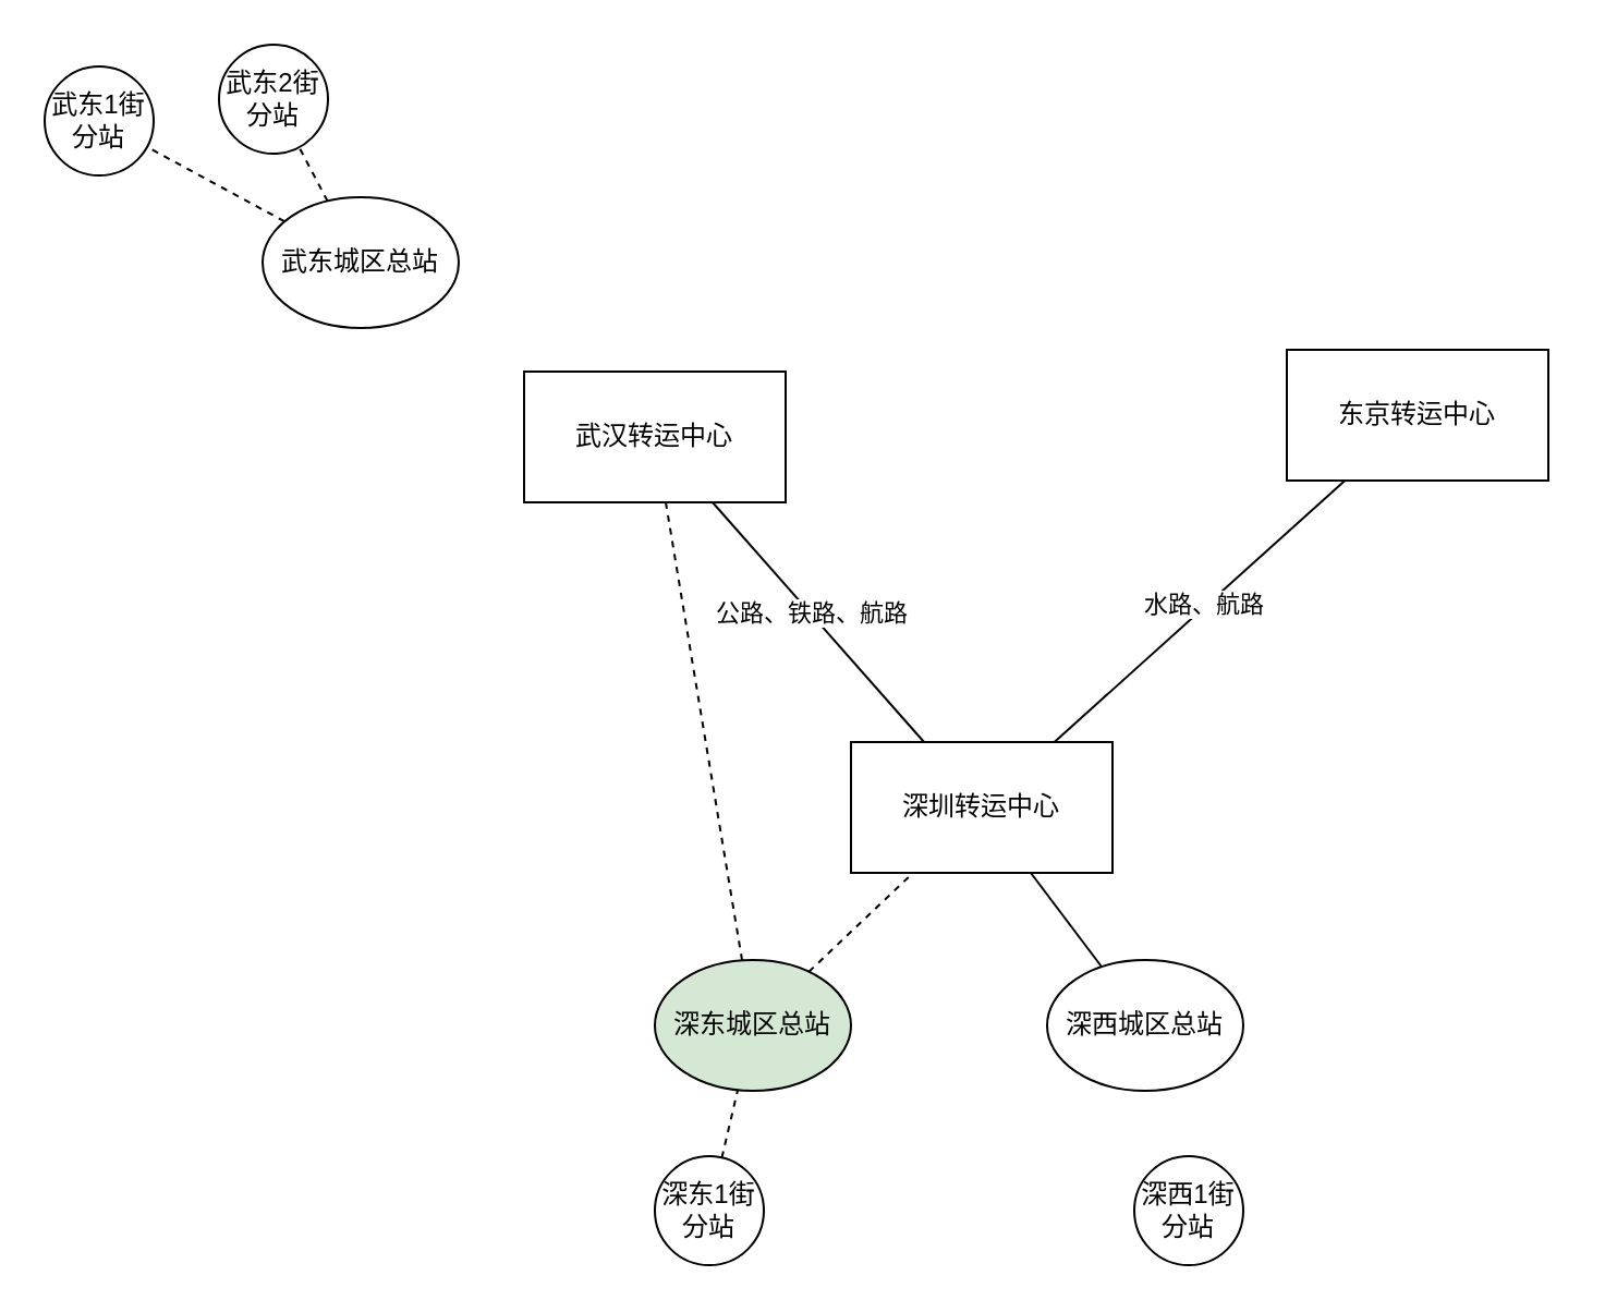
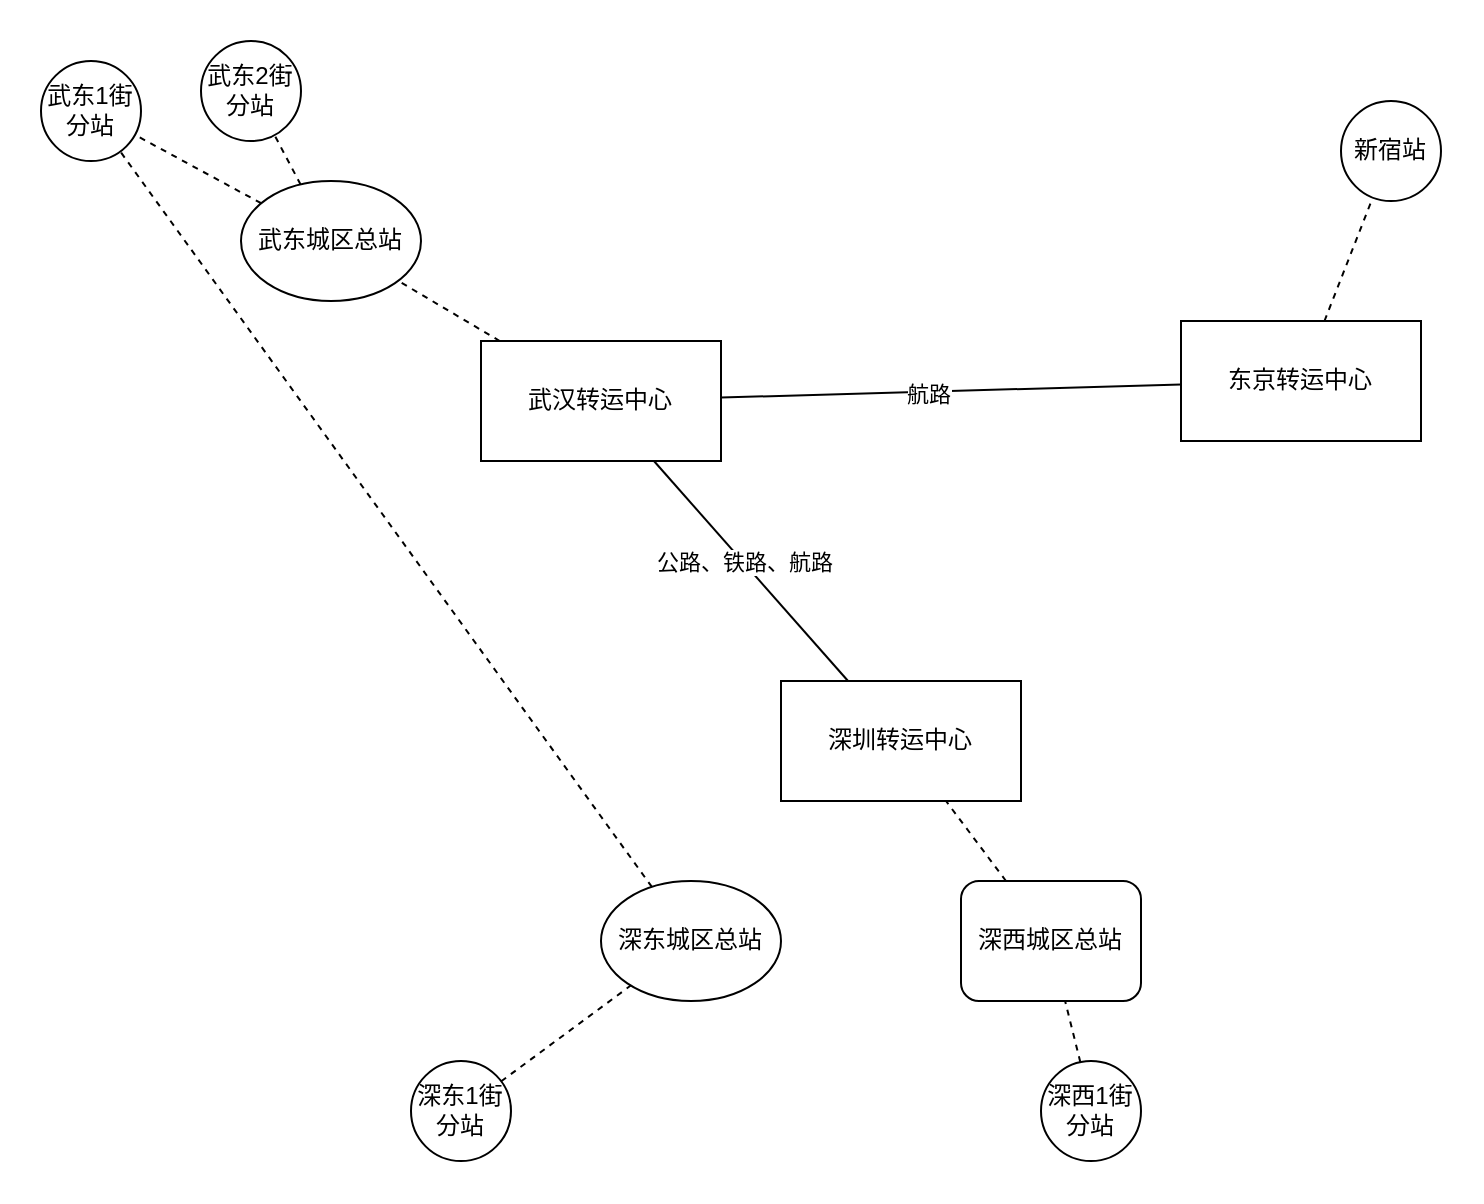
  <mxCell id="0" />
  <mxCell id="1" parent="0" />
  <mxCell id="2" value="武汉转运中心" style="rounded=0;whiteSpace=wrap;html=1;" vertex="1" parent="1"><mxGeometry x="240" y="170" width="120" height="60" as="geometry" /></mxCell>
  <mxCell id="3" value="深圳转运中心" style="rounded=0;whiteSpace=wrap;html=1;" vertex="1" parent="1"><mxGeometry x="390" y="340" width="120" height="60" as="geometry" /></mxCell>
  <mxCell id="4" value="东京转运中心" style="rounded=0;whiteSpace=wrap;html=1;" vertex="1" parent="1"><mxGeometry x="590" y="160" width="120" height="60" as="geometry" /></mxCell>
  <mxCell id="5" value="武东城区总站" style="ellipse;whiteSpace=wrap;html=1;" vertex="1" parent="1"><mxGeometry x="120" y="90" width="90" height="60" as="geometry" /></mxCell>
  <mxCell id="6" value="武东1街&lt;br&gt;分站" style="ellipse;whiteSpace=wrap;html=1;aspect=fixed;" vertex="1" parent="1"><mxGeometry x="20" y="30" width="50" height="50" as="geometry" /></mxCell>
  <mxCell id="7" value="武东2街&lt;br&gt;分站" style="ellipse;whiteSpace=wrap;html=1;aspect=fixed;" vertex="1" parent="1"><mxGeometry x="100" y="20" width="50" height="50" as="geometry" /></mxCell>
  <mxCell id="8" value="" style="endArrow=none;dashed=1;html=1;" edge="1" parent="1" source="5" target="6"><mxGeometry width="50" height="50" relative="1" as="geometry"><mxPoint x="90" y="300" as="sourcePoint" /><mxPoint x="140" y="250" as="targetPoint" /></mxGeometry></mxCell>
  <mxCell id="9" value="" style="endArrow=none;dashed=1;html=1;" edge="1" parent="1" source="5" target="7"><mxGeometry width="50" height="50" relative="1" as="geometry"><mxPoint x="100" y="270" as="sourcePoint" /><mxPoint x="150" y="220" as="targetPoint" /></mxGeometry></mxCell>
- <mxCell id="10" value="" style="endArrow=none;dashed=1;html=1;" edge="1" parent="1" source="2" target="17"><mxGeometry width="50" height="50" relative="1" as="geometry"><mxPoint x="120" y="270" as="sourcePoint" /><mxPoint x="170" y="220" as="targetPoint" /></mxGeometry></mxCell>
+ <mxCell id="10" value="" style="endArrow=none;dashed=1;html=1;" edge="1" parent="1" source="2" target="5"><mxGeometry width="50" height="50" relative="1" as="geometry"><mxPoint x="120" y="270" as="sourcePoint" /><mxPoint x="170" y="220" as="targetPoint" /></mxGeometry></mxCell>
  <mxCell id="11" value="" style="endArrow=none;html=1;" edge="1" parent="1" source="3" target="2"><mxGeometry width="50" height="50" relative="1" as="geometry"><mxPoint x="290" y="330" as="sourcePoint" /><mxPoint x="340" y="280" as="targetPoint" /></mxGeometry></mxCell>
  <mxCell id="12" value="公路、铁路、航路" style="edgeLabel;html=1;align=center;verticalAlign=middle;resizable=0;points=[];" vertex="1" connectable="0" parent="11"><mxGeometry x="0.077" relative="1" as="geometry"><mxPoint as="offset" /></mxGeometry></mxCell>
- <mxCell id="15" value="" style="endArrow=none;html=1;" edge="1" parent="1" source="3" target="4"><mxGeometry width="50" height="50" relative="1" as="geometry"><mxPoint x="250" y="350" as="sourcePoint" /><mxPoint x="300" y="300" as="targetPoint" /></mxGeometry></mxCell>
- <mxCell id="16" value="水路、航路" style="edgeLabel;html=1;align=center;verticalAlign=middle;resizable=0;points=[];" vertex="1" connectable="0" parent="15"><mxGeometry x="0.031" y="2" relative="1" as="geometry"><mxPoint x="1" as="offset" /></mxGeometry></mxCell>
- <mxCell id="17" value="深东城区总站" style="ellipse;whiteSpace=wrap;html=1;fillColor=#d5e8d4;" vertex="1" parent="1"><mxGeometry x="300" y="440" width="90" height="60" as="geometry" /></mxCell>
- <mxCell id="18" value="深西城区总站" style="ellipse;whiteSpace=wrap;html=1;" vertex="1" parent="1"><mxGeometry x="480" y="440" width="90" height="60" as="geometry" /></mxCell>
- <mxCell id="19" value="" style="endArrow=none;dashed=0;html=1;" edge="1" parent="1" source="18" target="3"><mxGeometry width="50" height="50" relative="1" as="geometry"><mxPoint x="150" y="440" as="sourcePoint" /><mxPoint x="200" y="390" as="targetPoint" /></mxGeometry></mxCell>
- <mxCell id="20" value="" style="endArrow=none;dashed=1;html=1;" edge="1" parent="1" source="17" target="3"><mxGeometry width="50" height="50" relative="1" as="geometry"><mxPoint x="140" y="550" as="sourcePoint" /><mxPoint x="190" y="500" as="targetPoint" /></mxGeometry></mxCell>
- <mxCell id="21" value="深东1街&lt;br&gt;分站" style="ellipse;whiteSpace=wrap;html=1;aspect=fixed;" vertex="1" parent="1"><mxGeometry x="300" y="530" width="50" height="50" as="geometry" /></mxCell>
+ <mxCell id="13" value="" style="endArrow=none;html=1;" edge="1" parent="1" source="2" target="4"><mxGeometry width="50" height="50" relative="1" as="geometry"><mxPoint x="260" y="400" as="sourcePoint" /><mxPoint x="310" y="350" as="targetPoint" /></mxGeometry></mxCell>
+ <mxCell id="14" value="航路" style="edgeLabel;html=1;align=center;verticalAlign=middle;resizable=0;points=[];" vertex="1" connectable="0" parent="13"><mxGeometry x="-0.096" y="-1" relative="1" as="geometry"><mxPoint as="offset" /></mxGeometry></mxCell>
+ <mxCell id="17" value="深东城区总站" style="ellipse;whiteSpace=wrap;html=1;" vertex="1" parent="1"><mxGeometry x="300" y="440" width="90" height="60" as="geometry" /></mxCell>
+ <mxCell id="18" value="深西城区总站" style="whiteSpace=wrap;html=1;rounded=1;" vertex="1" parent="1"><mxGeometry x="480" y="440" width="90" height="60" as="geometry" /></mxCell>
+ <mxCell id="19" value="" style="endArrow=none;dashed=1;html=1;" edge="1" parent="1" source="18" target="3"><mxGeometry width="50" height="50" relative="1" as="geometry"><mxPoint x="150" y="440" as="sourcePoint" /><mxPoint x="200" y="390" as="targetPoint" /></mxGeometry></mxCell>
+ <mxCell id="20" value="" style="endArrow=none;dashed=1;html=1;" edge="1" parent="1" source="17" target="6"><mxGeometry width="50" height="50" relative="1" as="geometry"><mxPoint x="140" y="550" as="sourcePoint" /><mxPoint x="190" y="500" as="targetPoint" /></mxGeometry></mxCell>
+ <mxCell id="21" value="深东1街&lt;br&gt;分站" style="ellipse;whiteSpace=wrap;html=1;aspect=fixed;" vertex="1" parent="1"><mxGeometry x="205" y="530" width="50" height="50" as="geometry" /></mxCell>
  <mxCell id="22" value="深西1街&lt;br&gt;分站" style="ellipse;whiteSpace=wrap;html=1;aspect=fixed;" vertex="1" parent="1"><mxGeometry x="520" y="530" width="50" height="50" as="geometry" /></mxCell>
  <mxCell id="23" value="" style="endArrow=none;dashed=1;html=1;" edge="1" parent="1" source="21" target="17"><mxGeometry width="50" height="50" relative="1" as="geometry"><mxPoint x="160" y="600" as="sourcePoint" /><mxPoint x="210" y="550" as="targetPoint" /></mxGeometry></mxCell>
+ <mxCell id="24" value="" style="endArrow=none;dashed=1;html=1;" edge="1" parent="1" source="22" target="18"><mxGeometry width="50" height="50" relative="1" as="geometry"><mxPoint x="440" y="580" as="sourcePoint" /><mxPoint x="490" y="530" as="targetPoint" /></mxGeometry></mxCell>
+ <mxCell id="25" value="新宿站" style="ellipse;whiteSpace=wrap;html=1;aspect=fixed;" vertex="1" parent="1"><mxGeometry x="670" y="50" width="50" height="50" as="geometry" /></mxCell>
+ <mxCell id="26" value="" style="endArrow=none;dashed=1;html=1;" edge="1" parent="1" source="4" target="25"><mxGeometry width="50" height="50" relative="1" as="geometry"><mxPoint x="470" y="140" as="sourcePoint" /><mxPoint x="520" y="90" as="targetPoint" /></mxGeometry></mxCell>
